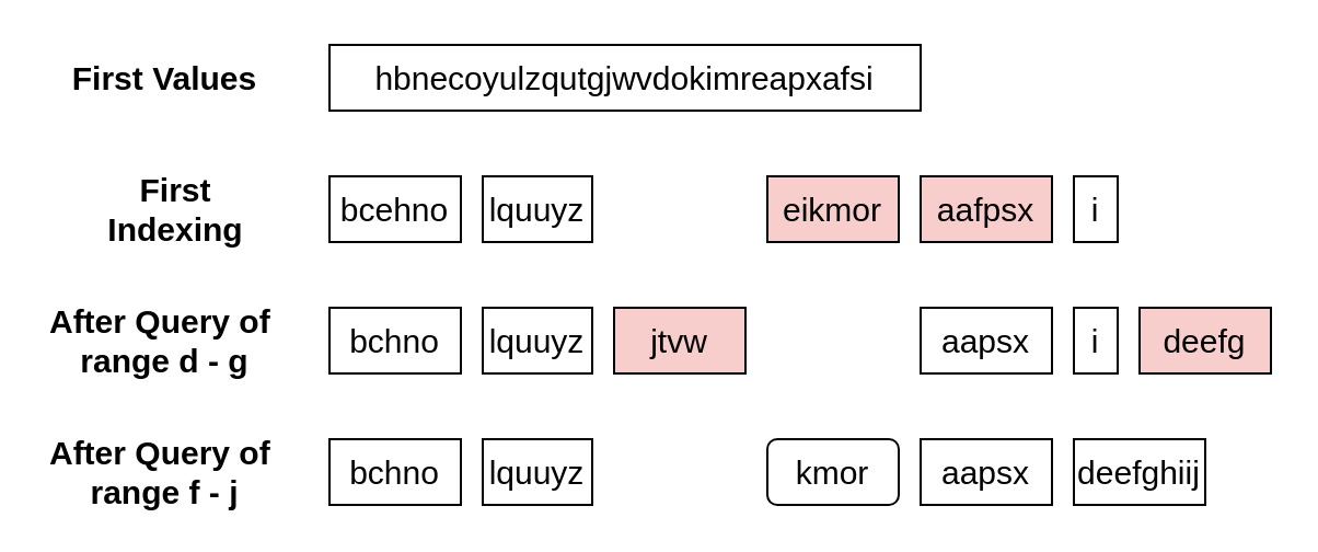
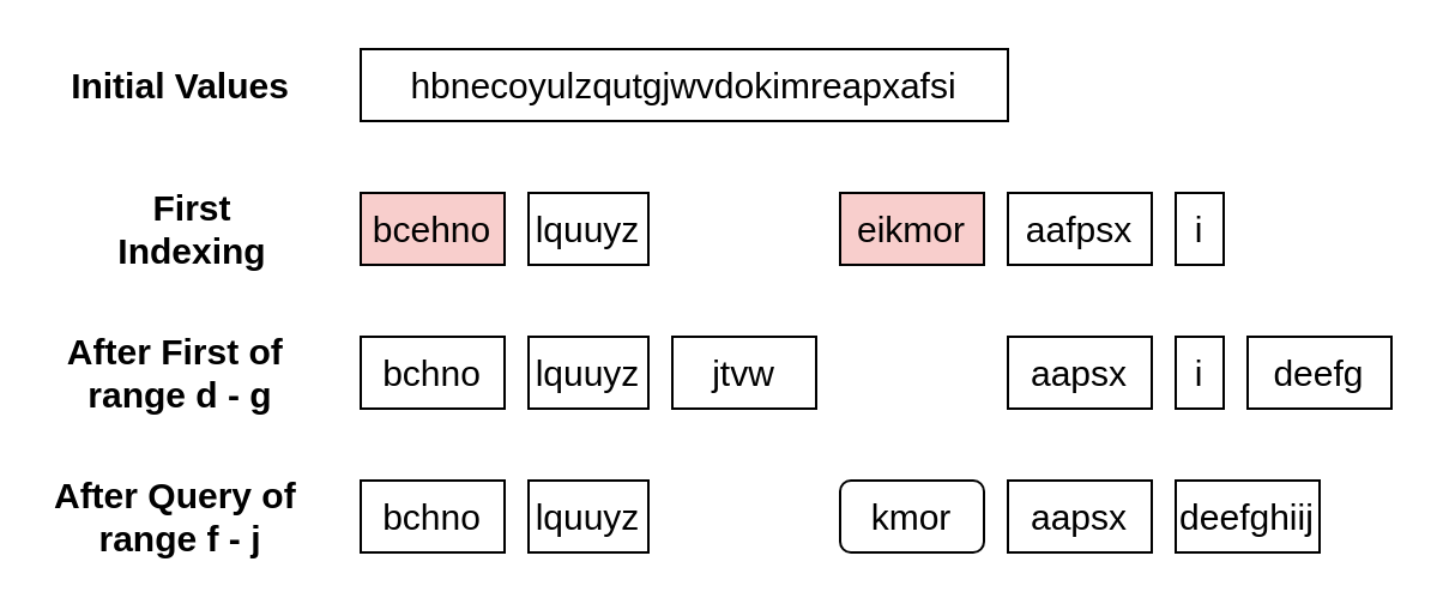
  <mxCell id="0" />
  <mxCell id="1" parent="0" />
  <mxCell id="2" value="" style="group" vertex="1" connectable="0" parent="1"><mxGeometry x="30" y="200" width="520" height="30" as="geometry" /></mxCell>
  <mxCell id="3" value="bchno" style="rounded=0;whiteSpace=wrap;html=1;fontSize=15;verticalAlign=middle;align=center;" vertex="1" parent="2"><mxGeometry x="120" width="60" height="30" as="geometry" /></mxCell>
  <mxCell id="4" value="lquuyz" style="rounded=0;whiteSpace=wrap;html=1;fontSize=15;verticalAlign=middle;align=center;" vertex="1" parent="2"><mxGeometry x="190" width="50" height="30" as="geometry" /></mxCell>
  <mxCell id="5" value="kmor" style="whiteSpace=wrap;html=1;fontSize=15;verticalAlign=middle;align=center;rounded=1;" vertex="1" parent="2"><mxGeometry x="320" width="60" height="30" as="geometry" /></mxCell>
  <mxCell id="6" value="aapsx" style="rounded=0;whiteSpace=wrap;html=1;fontSize=15;verticalAlign=middle;align=center;" vertex="1" parent="2"><mxGeometry x="390" width="60" height="30" as="geometry" /></mxCell>
  <mxCell id="7" value="After Query of&amp;nbsp;&lt;br&gt;range f - j" style="text;html=1;strokeColor=none;fillColor=none;align=center;verticalAlign=middle;whiteSpace=wrap;rounded=0;fontSize=15;fontStyle=1" vertex="1" parent="2"><mxGeometry x="-10" width="110" height="30" as="geometry" /></mxCell>
  <mxCell id="8" value="deefghiij" style="rounded=0;whiteSpace=wrap;html=1;fontSize=15;verticalAlign=middle;align=center;" vertex="1" parent="2"><mxGeometry x="460" width="60" height="30" as="geometry" /></mxCell>
  <mxCell id="9" value="" style="group" vertex="1" connectable="0" parent="1"><mxGeometry x="30" y="140" width="550" height="30" as="geometry" /></mxCell>
  <mxCell id="10" value="bchno" style="rounded=0;whiteSpace=wrap;html=1;fontSize=15;verticalAlign=middle;align=center;" vertex="1" parent="9"><mxGeometry x="120" width="60" height="30" as="geometry" /></mxCell>
  <mxCell id="11" value="lquuyz" style="rounded=0;whiteSpace=wrap;html=1;fontSize=15;verticalAlign=middle;align=center;" vertex="1" parent="9"><mxGeometry x="190" width="50" height="30" as="geometry" /></mxCell>
- <mxCell id="12" value="jtvw" style="rounded=0;whiteSpace=wrap;html=1;fontSize=15;verticalAlign=middle;align=center;fillColor=#f8cecc;" vertex="1" parent="9"><mxGeometry x="250" width="60" height="30" as="geometry" /></mxCell>
+ <mxCell id="12" value="jtvw" style="rounded=0;whiteSpace=wrap;html=1;fontSize=15;verticalAlign=middle;align=center;" vertex="1" parent="9"><mxGeometry x="250" width="60" height="30" as="geometry" /></mxCell>
  <mxCell id="13" value="aapsx" style="rounded=0;whiteSpace=wrap;html=1;fontSize=15;verticalAlign=middle;align=center;" vertex="1" parent="9"><mxGeometry x="390" width="60" height="30" as="geometry" /></mxCell>
  <mxCell id="14" value="i" style="rounded=0;whiteSpace=wrap;html=1;fontSize=15;verticalAlign=middle;align=center;" vertex="1" parent="9"><mxGeometry x="460" width="20" height="30" as="geometry" /></mxCell>
- <mxCell id="15" value="After Query of&amp;nbsp;&lt;br&gt;range d - g" style="text;html=1;strokeColor=none;fillColor=none;align=center;verticalAlign=middle;whiteSpace=wrap;rounded=0;fontSize=15;fontStyle=1" vertex="1" parent="9"><mxGeometry x="-10" width="110" height="30" as="geometry" /></mxCell>
- <mxCell id="16" value="deefg" style="rounded=0;whiteSpace=wrap;html=1;fontSize=15;verticalAlign=middle;align=center;fillColor=#f8cecc;" vertex="1" parent="9"><mxGeometry x="490" width="60" height="30" as="geometry" /></mxCell>
+ <mxCell id="15" value="After First of&amp;nbsp;&lt;br&gt;range d - g" style="text;html=1;strokeColor=none;fillColor=none;align=center;verticalAlign=middle;whiteSpace=wrap;rounded=0;fontSize=15;fontStyle=1" vertex="1" parent="9"><mxGeometry x="-10" width="110" height="30" as="geometry" /></mxCell>
+ <mxCell id="16" value="deefg" style="rounded=0;whiteSpace=wrap;html=1;fontSize=15;verticalAlign=middle;align=center;" vertex="1" parent="9"><mxGeometry x="490" width="60" height="30" as="geometry" /></mxCell>
  <mxCell id="17" value="" style="group" vertex="1" connectable="0" parent="1"><mxGeometry x="30" y="80" width="480" height="30" as="geometry" /></mxCell>
- <mxCell id="18" value="bcehno" style="rounded=0;whiteSpace=wrap;html=1;fontSize=15;verticalAlign=middle;align=center;" vertex="1" parent="17"><mxGeometry x="120" width="60" height="30" as="geometry" /></mxCell>
+ <mxCell id="18" value="bcehno" style="rounded=0;whiteSpace=wrap;html=1;fontSize=15;verticalAlign=middle;align=center;fillColor=#f8cecc;" vertex="1" parent="17"><mxGeometry x="120" width="60" height="30" as="geometry" /></mxCell>
  <mxCell id="19" value="lquuyz" style="rounded=0;whiteSpace=wrap;html=1;fontSize=15;verticalAlign=middle;align=center;" vertex="1" parent="17"><mxGeometry x="190" width="50" height="30" as="geometry" /></mxCell>
  <mxCell id="20" value="eikmor" style="rounded=0;whiteSpace=wrap;html=1;fontSize=15;verticalAlign=middle;align=center;fillColor=#f8cecc;" vertex="1" parent="17"><mxGeometry x="320" width="60" height="30" as="geometry" /></mxCell>
- <mxCell id="21" value="aafpsx" style="rounded=0;whiteSpace=wrap;html=1;fontSize=15;verticalAlign=middle;align=center;fillColor=#f8cecc;" vertex="1" parent="17"><mxGeometry x="390" width="60" height="30" as="geometry" /></mxCell>
+ <mxCell id="21" value="aafpsx" style="rounded=0;whiteSpace=wrap;html=1;fontSize=15;verticalAlign=middle;align=center;" vertex="1" parent="17"><mxGeometry x="390" width="60" height="30" as="geometry" /></mxCell>
  <mxCell id="22" value="i" style="rounded=0;whiteSpace=wrap;html=1;fontSize=15;verticalAlign=middle;align=center;" vertex="1" parent="17"><mxGeometry x="460" width="20" height="30" as="geometry" /></mxCell>
  <mxCell id="23" value="First Indexing" style="text;html=1;strokeColor=none;fillColor=none;align=center;verticalAlign=middle;whiteSpace=wrap;rounded=0;fontSize=15;fontStyle=1" vertex="1" parent="17"><mxGeometry width="100" height="30" as="geometry" /></mxCell>
  <mxCell id="24" value="" style="group" vertex="1" connectable="0" parent="1"><mxGeometry x="50" y="20" width="370" height="30" as="geometry" /></mxCell>
  <mxCell id="25" value="hbnecoyulzqutgjwvdokimreapxafsi" style="rounded=0;whiteSpace=wrap;html=1;fontSize=15;verticalAlign=middle;align=center;" vertex="1" parent="24"><mxGeometry x="100" width="270" height="30" as="geometry" /></mxCell>
- <mxCell id="26" value="First Values" style="text;html=1;strokeColor=none;fillColor=none;align=center;verticalAlign=middle;whiteSpace=wrap;rounded=0;fontSize=15;fontStyle=1" vertex="1" parent="24"><mxGeometry x="-30" width="110" height="30" as="geometry" /></mxCell>
+ <mxCell id="26" value="Initial Values" style="text;html=1;strokeColor=none;fillColor=none;align=center;verticalAlign=middle;whiteSpace=wrap;rounded=0;fontSize=15;fontStyle=1" vertex="1" parent="24"><mxGeometry x="-30" width="110" height="30" as="geometry" /></mxCell>
